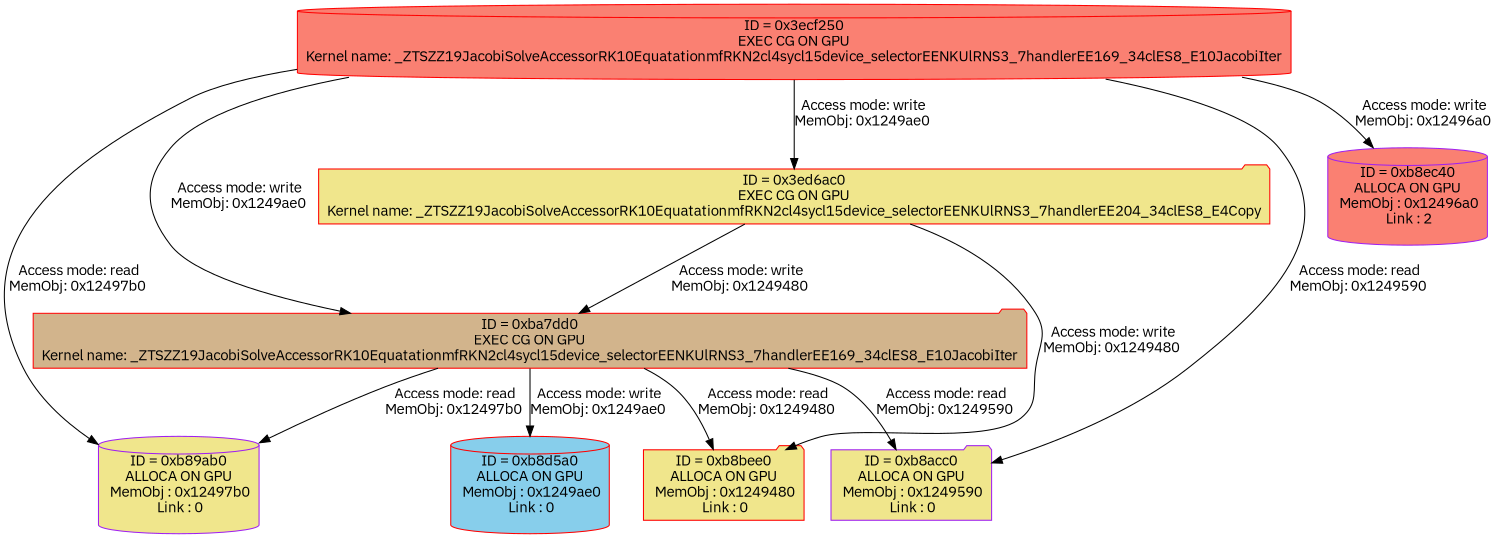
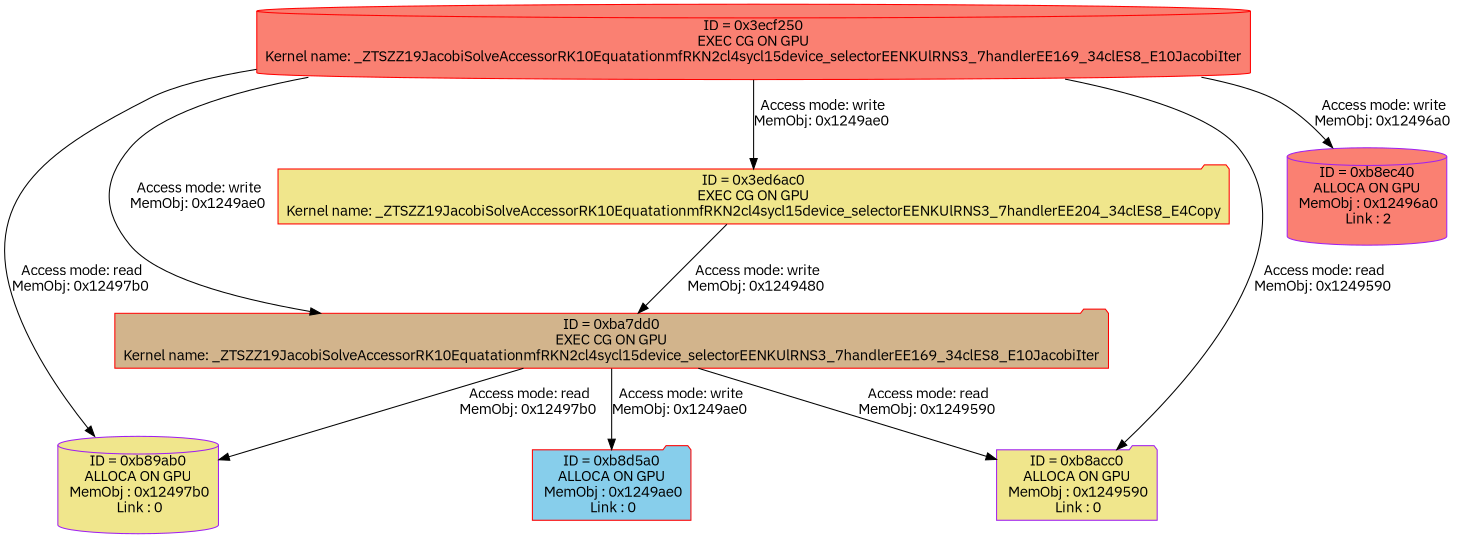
  strict digraph {
    fontname="IBM Plex Sans"
    node [color=red fillcolor=khaki fontname="IBM Plex Sans" shape=cylinder style=filled]
    edge [fontname="IBM Plex Sans"]
    n1 [fillcolor=salmon label="ID = 0x3ecf250\nEXEC CG ON GPU\nKernel name: _ZTSZZ19JacobiSolveAccessorRK10EquatationmfRKN2cl4sycl15device_selectorEENKUlRNS3_7handlerEE169_34clES8_E10JacobiIter\n"]
    n2 [color=purple label="ID = 0xb89ab0\nALLOCA ON GPU\n MemObj : 0x12497b0\n Link : 0\n"]
    n3 [color=purple label="ID = 0xb8acc0\nALLOCA ON GPU\n MemObj : 0x1249590\n Link : 0\n" shape=folder]
    n4 [label="ID = 0x3ed6ac0\nEXEC CG ON GPU\nKernel name: _ZTSZZ19JacobiSolveAccessorRK10EquatationmfRKN2cl4sycl15device_selectorEENKUlRNS3_7handlerEE204_34clES8_E4Copy\n" shape=folder]
    n5 [fillcolor=tan label="ID = 0xba7dd0\nEXEC CG ON GPU\nKernel name: _ZTSZZ19JacobiSolveAccessorRK10EquatationmfRKN2cl4sycl15device_selectorEENKUlRNS3_7handlerEE169_34clES8_E10JacobiIter\n" shape=folder]
    n6 [color=purple fillcolor=salmon label="ID = 0xb8ec40\nALLOCA ON GPU\n MemObj : 0x12496a0\n Link : 2\n"]
-   n7 [label="ID = 0xb8bee0\nALLOCA ON GPU\n MemObj : 0x1249480\n Link : 0\n" shape=folder]
-   n8 [fillcolor=skyblue label="ID = 0xb8d5a0\nALLOCA ON GPU\n MemObj : 0x1249ae0\n Link : 0\n"]
+   n8 [fillcolor=skyblue label="ID = 0xb8d5a0\nALLOCA ON GPU\n MemObj : 0x1249ae0\n Link : 0\n" shape=folder]
    n1 -> n2 [label="Access mode: read\nMemObj: 0x12497b0 "]
    n1 -> n3 [label="Access mode: read\nMemObj: 0x1249590 "]
    n1 -> n4 [label="Access mode: write\nMemObj: 0x1249ae0 "]
    n1 -> n5 [label="Access mode: write\nMemObj: 0x1249ae0 "]
    n1 -> n6 [label="Access mode: write\nMemObj: 0x12496a0 "]
    n4 -> n5 [label="Access mode: write\nMemObj: 0x1249480 "]
-   n4 -> n7 [label="Access mode: write\nMemObj: 0x1249480 "]
    n5 -> n2 [label="Access mode: read\nMemObj: 0x12497b0 "]
    n5 -> n3 [label="Access mode: read\nMemObj: 0x1249590 "]
-   n5 -> n7 [label="Access mode: read\nMemObj: 0x1249480 "]
    n5 -> n8 [label="Access mode: write\nMemObj: 0x1249ae0 "]
  }
